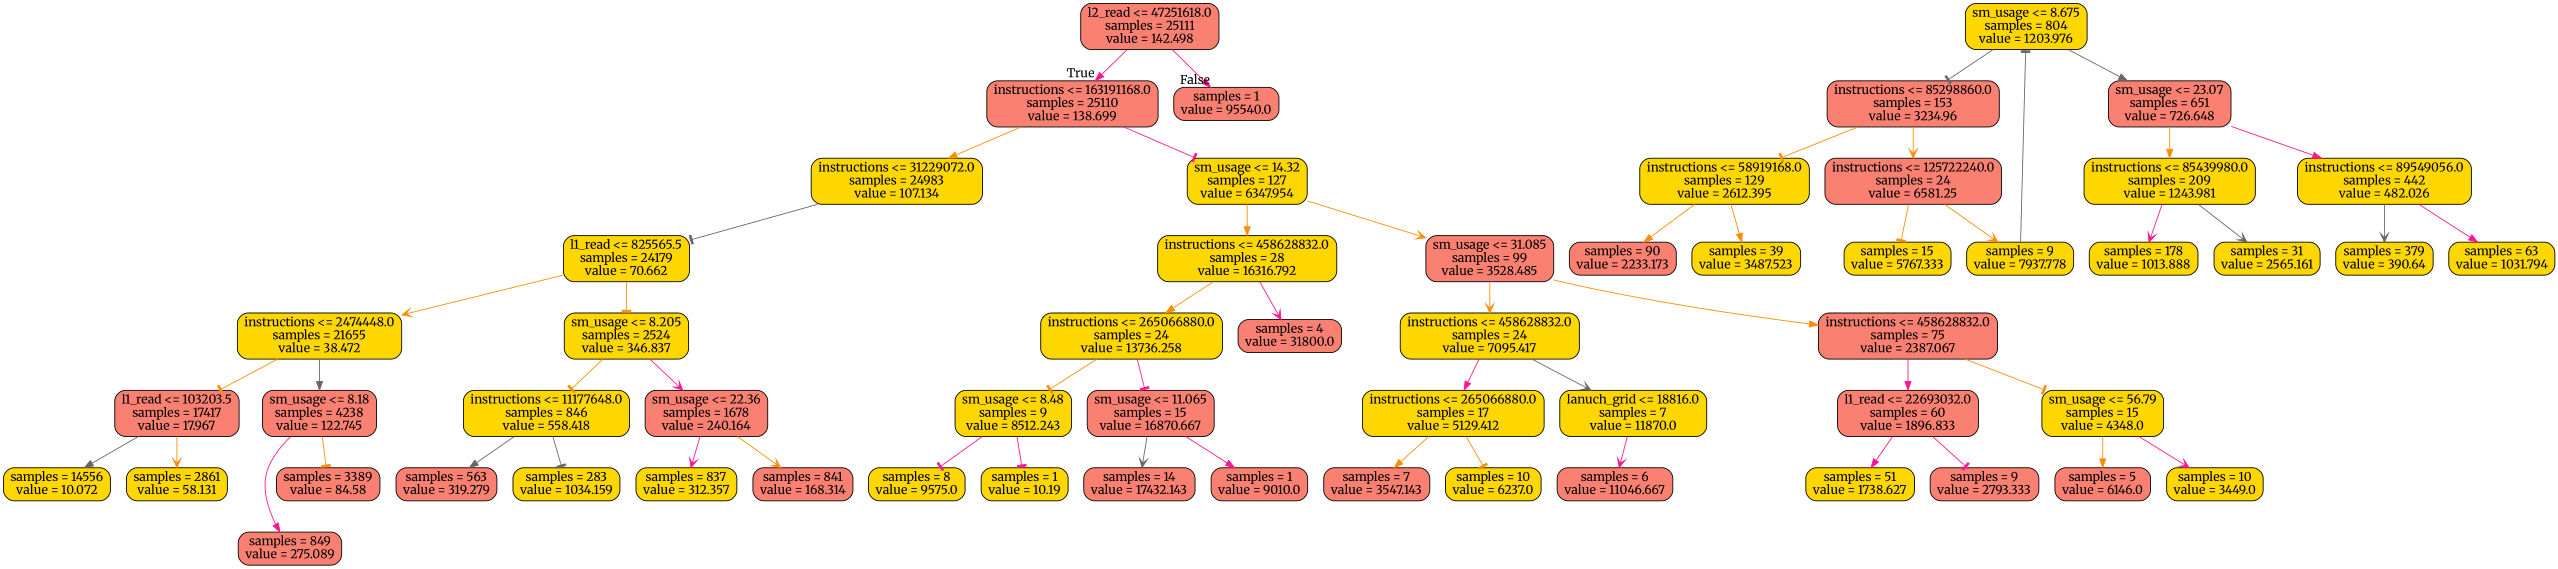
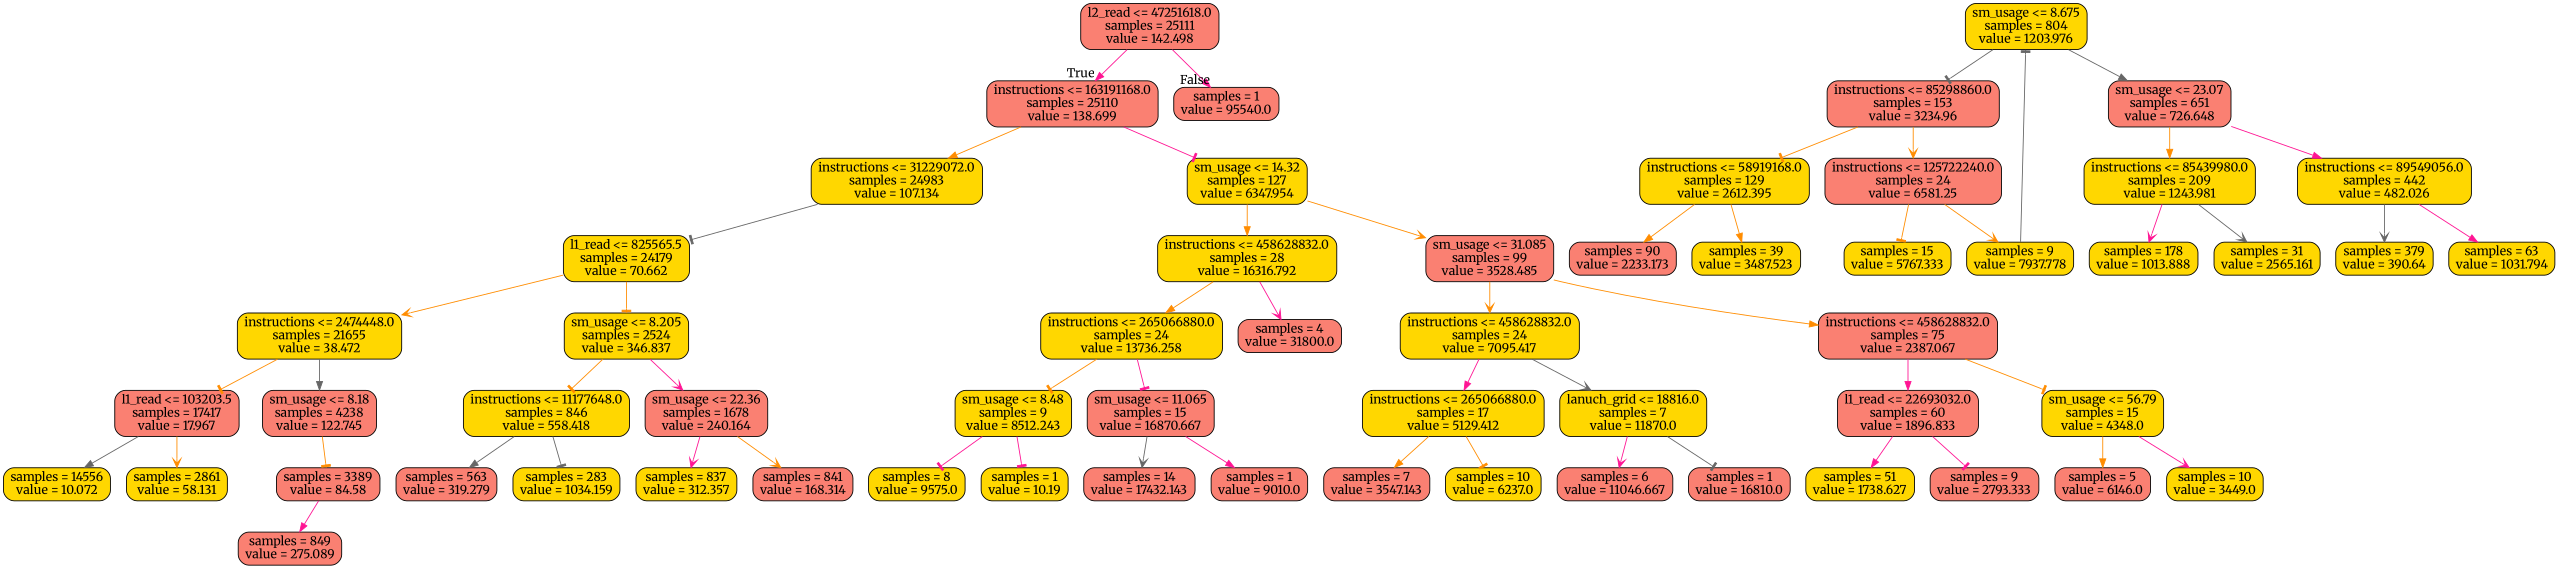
  digraph {
    fontname=Merriweather
    node [color=black fillcolor=gold fontname=Merriweather shape=box style="filled, rounded"]
    edge [arrowhead=normal color=darkorange fontname=Merriweather]
    n1 [fillcolor=salmon label="l2_read <= 47251618.0\nsamples = 25111\nvalue = 142.498"]
    n2 [fillcolor=salmon label="instructions <= 163191168.0\nsamples = 25110\nvalue = 138.699"]
    n3 [fillcolor=salmon label="samples = 1\nvalue = 95540.0"]
    n4 [label="instructions <= 31229072.0\nsamples = 24983\nvalue = 107.134"]
    n5 [label="sm_usage <= 14.32\nsamples = 127\nvalue = 6347.954"]
    n6 [label="l1_read <= 825565.5\nsamples = 24179\nvalue = 70.662"]
    n7 [label="instructions <= 458628832.0\nsamples = 28\nvalue = 16316.792"]
    n8 [fillcolor=salmon label="sm_usage <= 31.085\nsamples = 99\nvalue = 3528.485"]
    n9 [label="instructions <= 2474448.0\nsamples = 21655\nvalue = 38.472"]
    n10 [label="sm_usage <= 8.205\nsamples = 2524\nvalue = 346.837"]
    n11 [label="sm_usage <= 8.675\nsamples = 804\nvalue = 1203.976"]
    n12 [fillcolor=salmon label="instructions <= 85298860.0\nsamples = 153\nvalue = 3234.96"]
    n13 [fillcolor=salmon label="sm_usage <= 23.07\nsamples = 651\nvalue = 726.648"]
    n14 [fillcolor=salmon label="l1_read <= 103203.5\nsamples = 17417\nvalue = 17.967"]
    n15 [fillcolor=salmon label="sm_usage <= 8.18\nsamples = 4238\nvalue = 122.745"]
    n16 [label="instructions <= 11177648.0\nsamples = 846\nvalue = 558.418"]
    n17 [fillcolor=salmon label="sm_usage <= 22.36\nsamples = 1678\nvalue = 240.164"]
    n18 [label="samples = 14556\nvalue = 10.072"]
    n19 [label="samples = 2861\nvalue = 58.131"]
    n20 [fillcolor=salmon label="samples = 849\nvalue = 275.089"]
    n21 [fillcolor=salmon label="samples = 3389\nvalue = 84.58"]
    n22 [fillcolor=salmon label="samples = 563\nvalue = 319.279"]
    n23 [label="samples = 283\nvalue = 1034.159"]
    n24 [label="samples = 837\nvalue = 312.357"]
    n25 [fillcolor=salmon label="samples = 841\nvalue = 168.314"]
    n26 [label="instructions <= 58919168.0\nsamples = 129\nvalue = 2612.395"]
    n27 [fillcolor=salmon label="instructions <= 125722240.0\nsamples = 24\nvalue = 6581.25"]
    n28 [label="instructions <= 85439980.0\nsamples = 209\nvalue = 1243.981"]
    n29 [label="instructions <= 89549056.0\nsamples = 442\nvalue = 482.026"]
    n30 [fillcolor=salmon label="samples = 90\nvalue = 2233.173"]
    n31 [label="samples = 39\nvalue = 3487.523"]
    n32 [label="samples = 15\nvalue = 5767.333"]
    n33 [label="samples = 9\nvalue = 7937.778"]
    n34 [label="samples = 178\nvalue = 1013.888"]
    n35 [label="samples = 31\nvalue = 2565.161"]
    n36 [label="samples = 379\nvalue = 390.64"]
    n37 [label="samples = 63\nvalue = 1031.794"]
    n38 [label="instructions <= 265066880.0\nsamples = 24\nvalue = 13736.258"]
    n39 [fillcolor=salmon label="samples = 4\nvalue = 31800.0"]
    n40 [label="instructions <= 458628832.0\nsamples = 24\nvalue = 7095.417"]
    n41 [fillcolor=salmon label="instructions <= 458628832.0\nsamples = 75\nvalue = 2387.067"]
    n42 [label="sm_usage <= 8.48\nsamples = 9\nvalue = 8512.243"]
    n43 [fillcolor=salmon label="sm_usage <= 11.065\nsamples = 15\nvalue = 16870.667"]
    n44 [label="samples = 8\nvalue = 9575.0"]
    n45 [label="samples = 1\nvalue = 10.19"]
    n46 [fillcolor=salmon label="samples = 14\nvalue = 17432.143"]
    n47 [fillcolor=salmon label="samples = 1\nvalue = 9010.0"]
    n48 [label="instructions <= 265066880.0\nsamples = 17\nvalue = 5129.412"]
    n49 [label="lanuch_grid <= 18816.0\nsamples = 7\nvalue = 11870.0"]
    n50 [fillcolor=salmon label="l1_read <= 22693032.0\nsamples = 60\nvalue = 1896.833"]
    n51 [label="sm_usage <= 56.79\nsamples = 15\nvalue = 4348.0"]
    n52 [fillcolor=salmon label="samples = 7\nvalue = 3547.143"]
    n53 [label="samples = 10\nvalue = 6237.0"]
    n54 [fillcolor=salmon label="samples = 6\nvalue = 11046.667"]
+   n55 [fillcolor=salmon label="samples = 1\nvalue = 16810.0"]
    n56 [label="samples = 51\nvalue = 1738.627"]
    n57 [fillcolor=salmon label="samples = 9\nvalue = 2793.333"]
    n58 [fillcolor=salmon label="samples = 5\nvalue = 6146.0"]
    n59 [label="samples = 10\nvalue = 3449.0"]
    n1 -> n2 [color=deeppink headlabel=True labelangle=45 labeldistance=2.5]
    n1 -> n3 [color=deeppink headlabel=False labelangle=-45 labeldistance=2.5]
    n2 -> n4
    n2 -> n5 [arrowhead=tee color=deeppink]
    n4 -> n6 [arrowhead=tee color=gray40]
    n5 -> n7
    n5 -> n8 [arrowhead=vee]
    n6 -> n9 [arrowhead=vee]
    n6 -> n10 [arrowhead=tee]
    n7 -> n38
    n7 -> n39 [arrowhead=vee color=deeppink]
    n8 -> n40 [arrowhead=vee]
    n8 -> n41
    n9 -> n14 [arrowhead=tee]
    n9 -> n15 [color=gray40]
    n10 -> n16 [arrowhead=tee]
    n10 -> n17 [arrowhead=vee color=deeppink]
    n11 -> n12 [arrowhead=tee color=gray40]
    n11 -> n13 [color=gray40]
    n12 -> n26 [arrowhead=tee]
    n12 -> n27 [arrowhead=vee]
    n13 -> n28
    n13 -> n29 [color=deeppink]
    n14 -> n18 [color=gray40]
    n14 -> n19 [arrowhead=vee]
-   n15 -> n20 [color=deeppink]
+   n21 -> n20 [color=deeppink]
    n15 -> n21 [arrowhead=tee]
    n16 -> n22 [color=gray40]
    n16 -> n23 [arrowhead=tee color=gray40]
    n17 -> n24 [arrowhead=vee color=deeppink]
    n17 -> n25 [arrowhead=vee]
    n26 -> n30
    n26 -> n31
    n27 -> n32 [arrowhead=tee]
    n27 -> n33 [arrowhead=vee]
    n28 -> n34 [arrowhead=vee color=deeppink]
    n28 -> n35 [arrowhead=vee color=gray40]
    n29 -> n36 [arrowhead=vee color=gray40]
    n29 -> n37 [color=deeppink]
    n33 -> n11 [arrowhead=tee color=gray40]
    n38 -> n42 [arrowhead=tee]
    n38 -> n43 [arrowhead=tee color=deeppink]
    n40 -> n48 [color=deeppink]
    n40 -> n49 [arrowhead=vee color=gray40]
    n41 -> n50 [color=deeppink]
    n41 -> n51 [arrowhead=tee]
    n42 -> n44 [arrowhead=tee color=deeppink]
    n42 -> n45 [arrowhead=tee color=deeppink]
    n43 -> n46 [arrowhead=vee color=gray40]
    n43 -> n47 [color=deeppink]
    n48 -> n52
    n48 -> n53 [arrowhead=tee]
    n49 -> n54 [arrowhead=vee color=deeppink]
+   n49 -> n55 [arrowhead=tee color=gray40]
    n50 -> n56 [color=deeppink]
    n50 -> n57 [arrowhead=tee color=deeppink]
    n51 -> n58
    n51 -> n59 [arrowhead=vee color=deeppink]
  }
